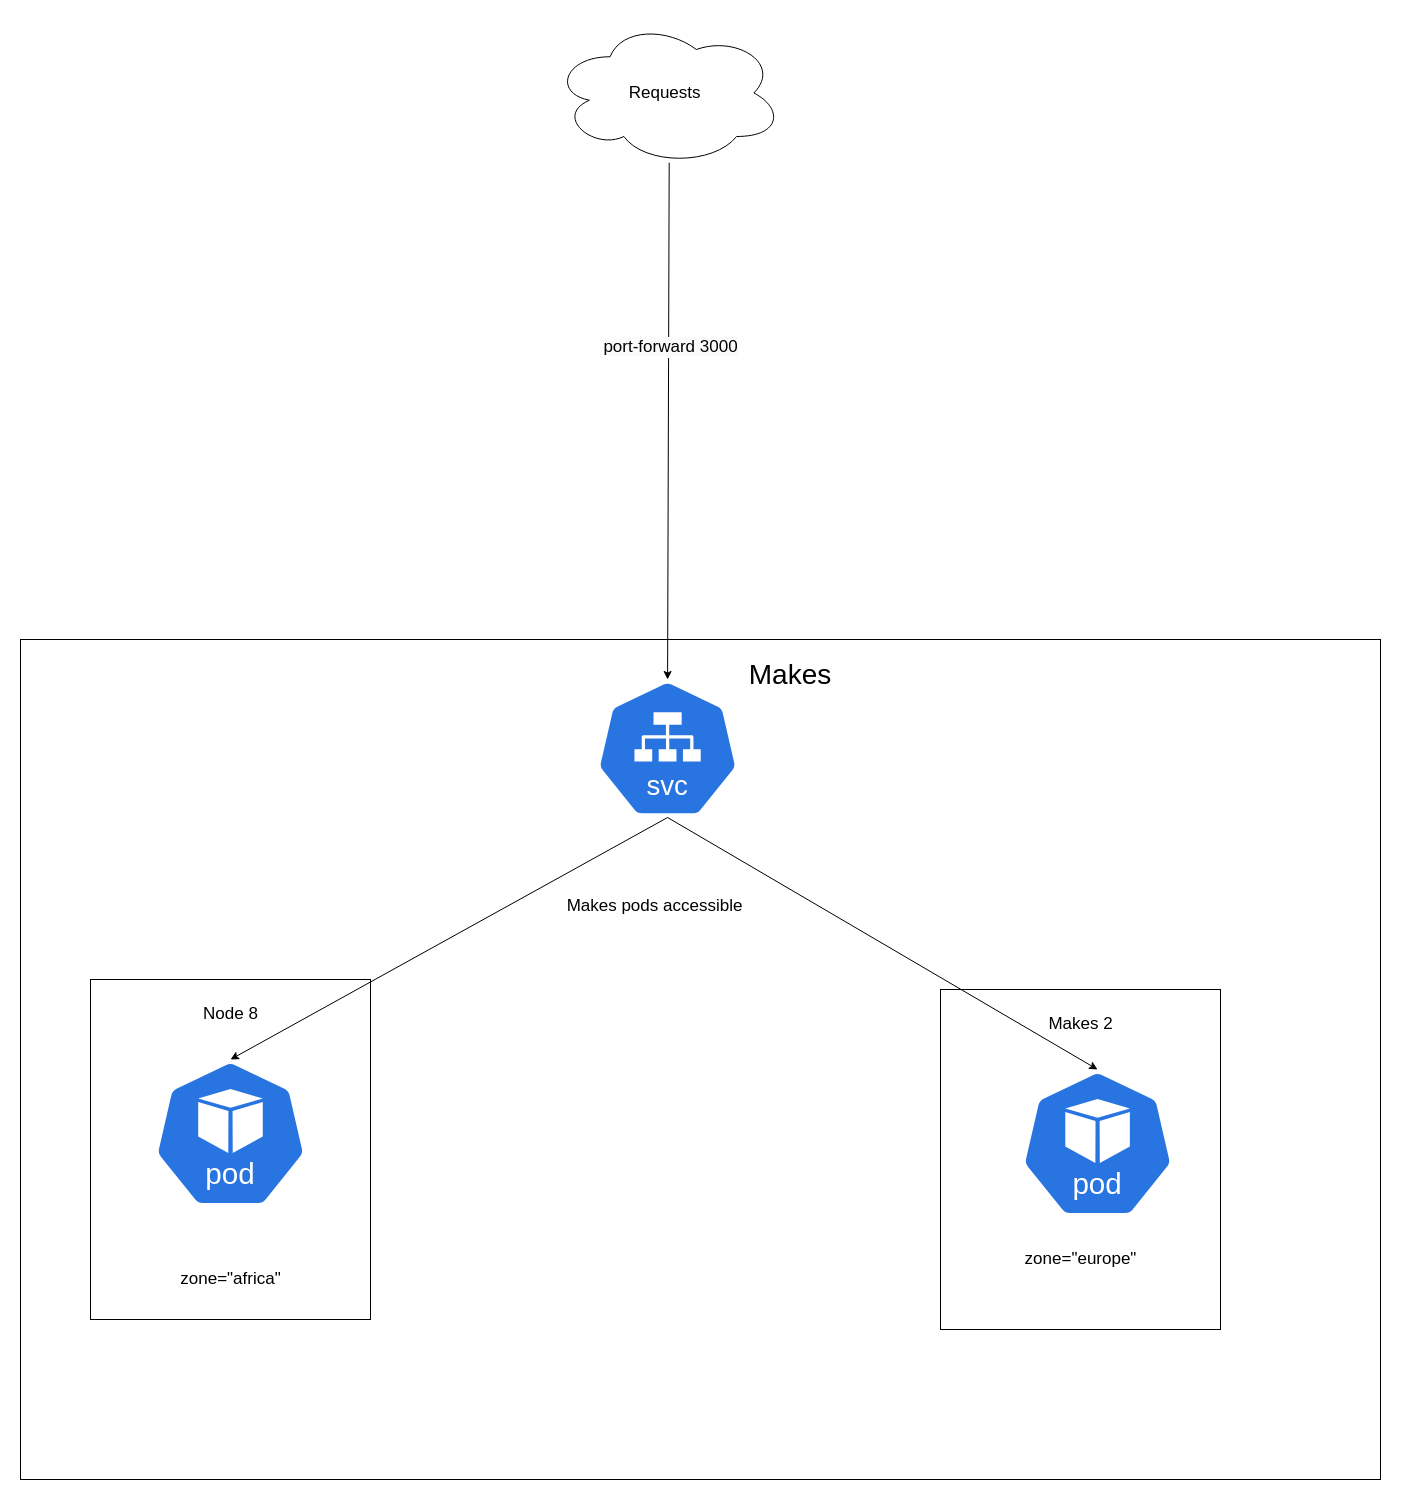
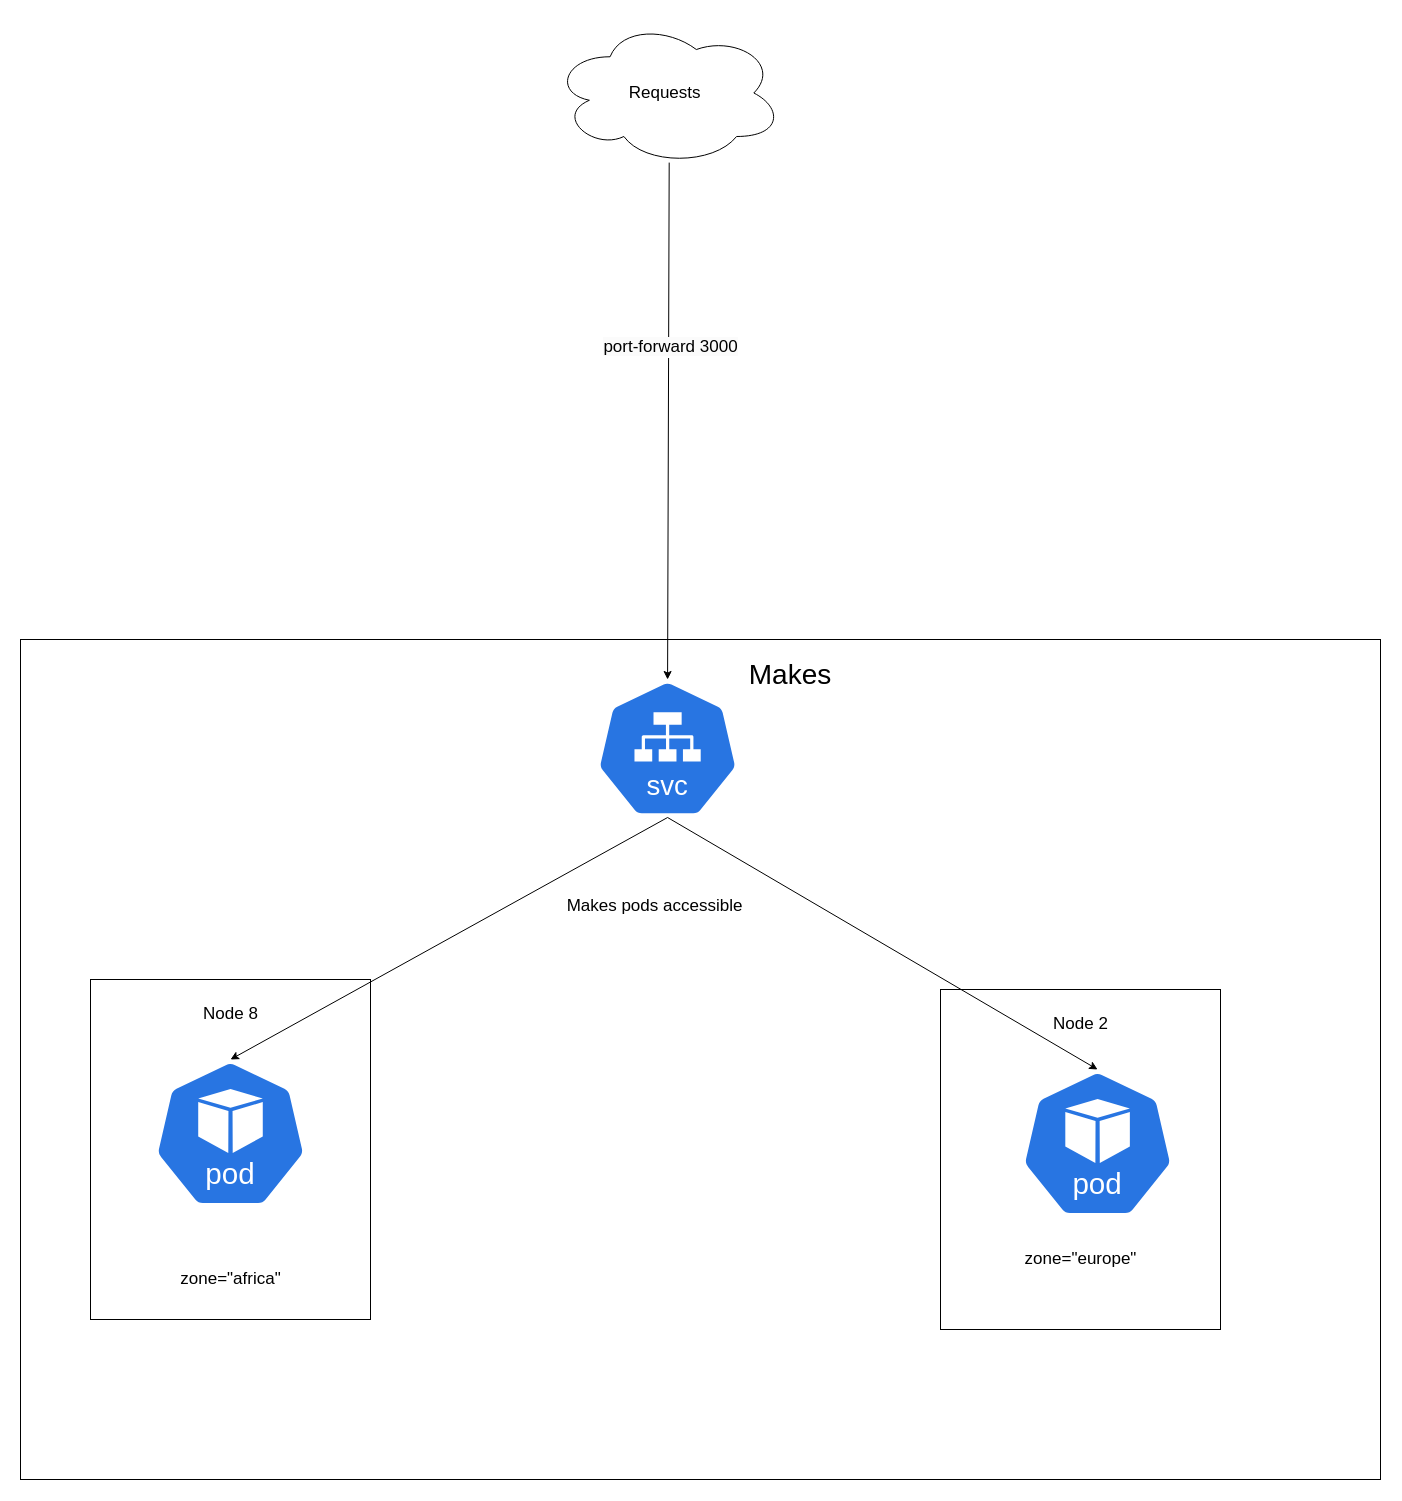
  <mxCell id="0" />
  <mxCell id="1" parent="0" />
  <mxCell id="2" value="" style="rounded=0;whiteSpace=wrap;html=1;" vertex="1" parent="1"><mxGeometry x="20" y="639" width="1360" height="840" as="geometry" /></mxCell>
  <mxCell id="3" value="" style="rounded=0;whiteSpace=wrap;html=1;" vertex="1" parent="1"><mxGeometry x="940" y="989" width="280" height="340" as="geometry" /></mxCell>
  <mxCell id="4" value="" style="rounded=0;whiteSpace=wrap;html=1;" vertex="1" parent="1"><mxGeometry x="90" y="979" width="280" height="340" as="geometry" /></mxCell>
  <mxCell id="5" value="" style="aspect=fixed;sketch=0;html=1;dashed=0;whitespace=wrap;verticalLabelPosition=bottom;verticalAlign=top;fillColor=#2875E2;strokeColor=#ffffff;points=[[0.005,0.63,0],[0.1,0.2,0],[0.9,0.2,0],[0.5,0,0],[0.995,0.63,0],[0.72,0.99,0],[0.5,1,0],[0.28,0.99,0]];shape=mxgraph.kubernetes.icon2;kubernetesLabel=1;prIcon=pod" parent="1" vertex="1"><mxGeometry x="152.91" y="1059" width="154.17" height="148" as="geometry" /></mxCell>
  <mxCell id="6" value="" style="aspect=fixed;sketch=0;html=1;dashed=0;whitespace=wrap;verticalLabelPosition=bottom;verticalAlign=top;fillColor=#2875E2;strokeColor=#ffffff;points=[[0.005,0.63,0],[0.1,0.2,0],[0.9,0.2,0],[0.5,0,0],[0.995,0.63,0],[0.72,0.99,0],[0.5,1,0],[0.28,0.99,0]];shape=mxgraph.kubernetes.icon2;kubernetesLabel=1;prIcon=svc" parent="1" vertex="1"><mxGeometry x="595.21" y="679" width="143.75" height="138" as="geometry" /></mxCell>
  <mxCell id="7" value="" style="endArrow=classic;html=1;rounded=0;exitX=0.5;exitY=1;exitDx=0;exitDy=0;exitPerimeter=0;entryX=0.5;entryY=0;entryDx=0;entryDy=0;entryPerimeter=0;" parent="1" source="6" target="5" edge="1"><mxGeometry width="50" height="50" relative="1" as="geometry"><mxPoint x="730" y="1029" as="sourcePoint" /><mxPoint x="780" y="979" as="targetPoint" /></mxGeometry></mxCell>
  <mxCell id="8" value="&lt;font style=&quot;font-size: 17px;&quot;&gt;Makes pods accessible&lt;/font&gt;" style="edgeLabel;html=1;align=center;verticalAlign=middle;resizable=0;points=[];" parent="7" vertex="1" connectable="0"><mxGeometry x="-0.289" relative="1" as="geometry"><mxPoint x="142" y="2" as="offset" /></mxGeometry></mxCell>
  <mxCell id="9" value="&lt;div style=&quot;font-size: 17px;&quot;&gt;zone=&quot;africa&quot;&lt;/div&gt;" style="text;html=1;align=center;verticalAlign=middle;resizable=0;points=[];autosize=1;strokeColor=none;fillColor=none;" parent="1" vertex="1"><mxGeometry x="170" y="1264" width="120" height="30" as="geometry" /></mxCell>
  <mxCell id="10" value="" style="endArrow=classic;html=1;rounded=0;exitX=0.507;exitY=0.98;exitDx=0;exitDy=0;exitPerimeter=0;entryX=0.5;entryY=0;entryDx=0;entryDy=0;entryPerimeter=0;" parent="1" source="12" target="6" edge="1"><mxGeometry width="50" height="50" relative="1" as="geometry"><mxPoint x="667" y="549" as="sourcePoint" /><mxPoint x="670" y="389" as="targetPoint" /></mxGeometry></mxCell>
  <mxCell id="11" value="&lt;span style=&quot;font-size: 17px; background-color: rgb(251, 251, 251);&quot;&gt;port-forward 3000&lt;/span&gt;" style="edgeLabel;html=1;align=center;verticalAlign=middle;resizable=0;points=[];" parent="10" vertex="1" connectable="0"><mxGeometry x="-0.287" y="1" relative="1" as="geometry"><mxPoint as="offset" /></mxGeometry></mxCell>
  <mxCell id="12" value="&lt;font style=&quot;font-size: 17px;&quot;&gt;Requests&amp;nbsp;&lt;/font&gt;" style="ellipse;shape=cloud;whiteSpace=wrap;html=1;" parent="1" vertex="1"><mxGeometry x="552.09" y="20" width="230" height="145" as="geometry" /></mxCell>
  <mxCell id="13" value="" style="aspect=fixed;sketch=0;html=1;dashed=0;whitespace=wrap;verticalLabelPosition=bottom;verticalAlign=top;fillColor=#2875E2;strokeColor=#ffffff;points=[[0.005,0.63,0],[0.1,0.2,0],[0.9,0.2,0],[0.5,0,0],[0.995,0.63,0],[0.72,0.99,0],[0.5,1,0],[0.28,0.99,0]];shape=mxgraph.kubernetes.icon2;kubernetesLabel=1;prIcon=pod" parent="1" vertex="1"><mxGeometry x="1020" y="1069" width="154.17" height="148" as="geometry" /></mxCell>
  <mxCell id="14" value="" style="endArrow=classic;html=1;rounded=0;exitX=0.5;exitY=1;exitDx=0;exitDy=0;exitPerimeter=0;entryX=0.5;entryY=0;entryDx=0;entryDy=0;entryPerimeter=0;" parent="1" source="6" target="13" edge="1"><mxGeometry width="50" height="50" relative="1" as="geometry"><mxPoint x="870" y="1029" as="sourcePoint" /><mxPoint x="920" y="979" as="targetPoint" /></mxGeometry></mxCell>
  <mxCell id="15" value="&lt;span style=&quot;font-size: 17px;&quot;&gt;zone=&quot;europe&quot;&lt;/span&gt;" style="text;html=1;align=center;verticalAlign=middle;resizable=0;points=[];autosize=1;strokeColor=none;fillColor=none;" parent="1" vertex="1"><mxGeometry x="1010" y="1244" width="140" height="30" as="geometry" /></mxCell>
  <mxCell id="16" value="&lt;font style=&quot;font-size: 17px;&quot;&gt;Node 8&lt;/font&gt;" style="text;html=1;align=center;verticalAlign=middle;resizable=0;points=[];autosize=1;strokeColor=none;fillColor=none;" vertex="1" parent="1"><mxGeometry x="190" y="999" width="80" height="30" as="geometry" /></mxCell>
- <mxCell id="17" value="&lt;font style=&quot;font-size: 17px;&quot;&gt;Makes 2&lt;/font&gt;" style="text;html=1;align=center;verticalAlign=middle;resizable=0;points=[];autosize=1;strokeColor=none;fillColor=none;" vertex="1" parent="1"><mxGeometry x="1040" y="1009" width="80" height="30" as="geometry" /></mxCell>
+ <mxCell id="17" value="&lt;font style=&quot;font-size: 17px;&quot;&gt;Node 2&lt;/font&gt;" style="text;html=1;align=center;verticalAlign=middle;resizable=0;points=[];autosize=1;strokeColor=none;fillColor=none;" vertex="1" parent="1"><mxGeometry x="1040" y="1009" width="80" height="30" as="geometry" /></mxCell>
  <mxCell id="18" value="&lt;font style=&quot;font-size: 28px;&quot;&gt;Makes&lt;/font&gt;" style="text;html=1;align=center;verticalAlign=middle;whiteSpace=wrap;rounded=0;" vertex="1" parent="1"><mxGeometry x="760" width="60" height="30" as="geometry" y="659" /></mxCell>
